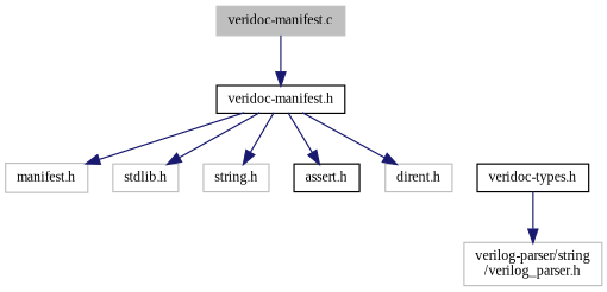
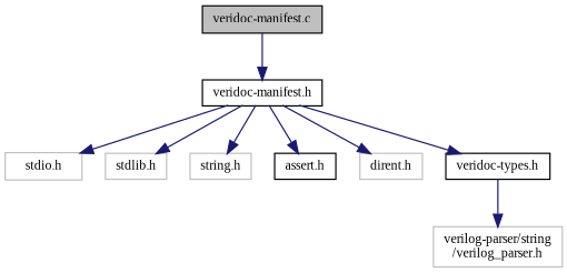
  digraph {
    fontname="Liberation Serif"
    node [color=grey75 fillcolor=white fontname="Liberation Serif" fontsize=10 shape=record style=filled]
    edge [color=midnightblue fontname="Liberation Serif" fontsize=10 labelfontname=Helvetica labelfontsize=10 style=solid]
-   n1 [fillcolor=grey75 fontcolor=black height=0.2 label="veridoc-manifest.c" width=0.4]
+   n1 [color=black fillcolor=grey75 fontcolor=black height=0.2 label="veridoc-manifest.c" width=0.4]
    n2 [color=black height=0.2 label="veridoc-manifest.h" width=0.4]
-   n3 [height=0.2 label="manifest.h" width=0.4]
+   n3 [height=0.2 label="stdio.h" width=0.4]
    n4 [height=0.2 label="stdlib.h" width=0.4]
    n5 [height=0.2 label="string.h" width=0.4]
    n6 [color=black height=0.2 label="assert.h" width=0.4]
    n7 [height=0.2 label="dirent.h" width=0.4]
    n8 [color=black height=0.2 label="veridoc-types.h" width=0.4]
    n9 [height=0.2 label="verilog-parser/string\l/verilog_parser.h" width=0.4]
    n1 -> n2
    n2 -> n3
    n2 -> n4
    n2 -> n5
    n2 -> n6
    n2 -> n7
+   n2 -> n8
    n8 -> n9
  }
